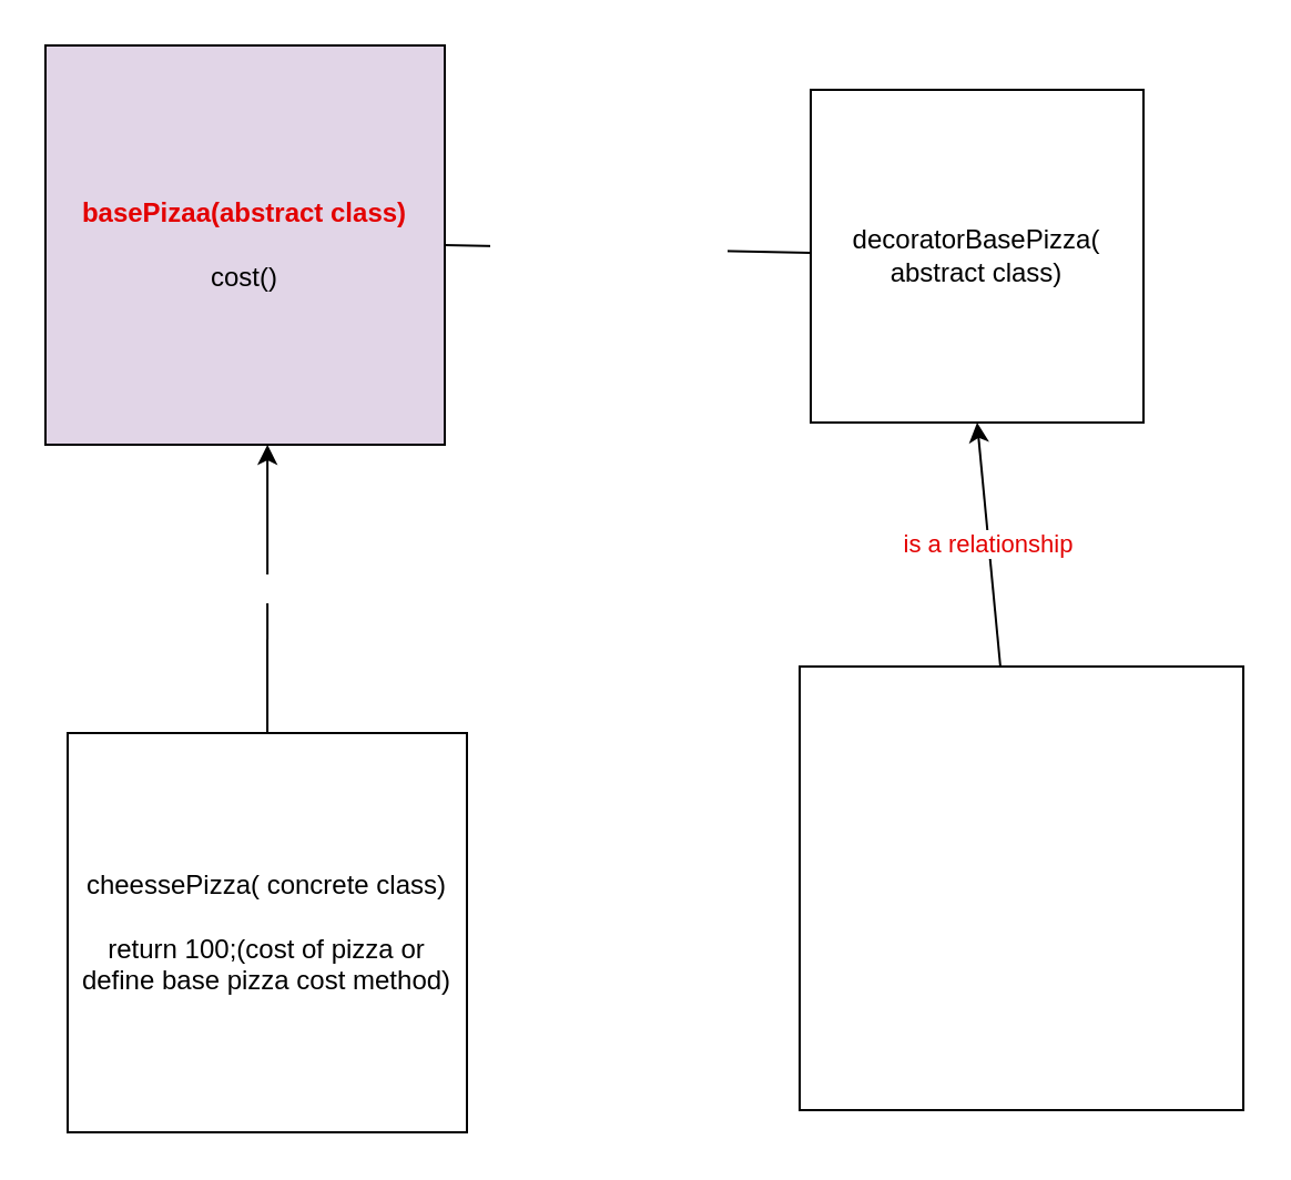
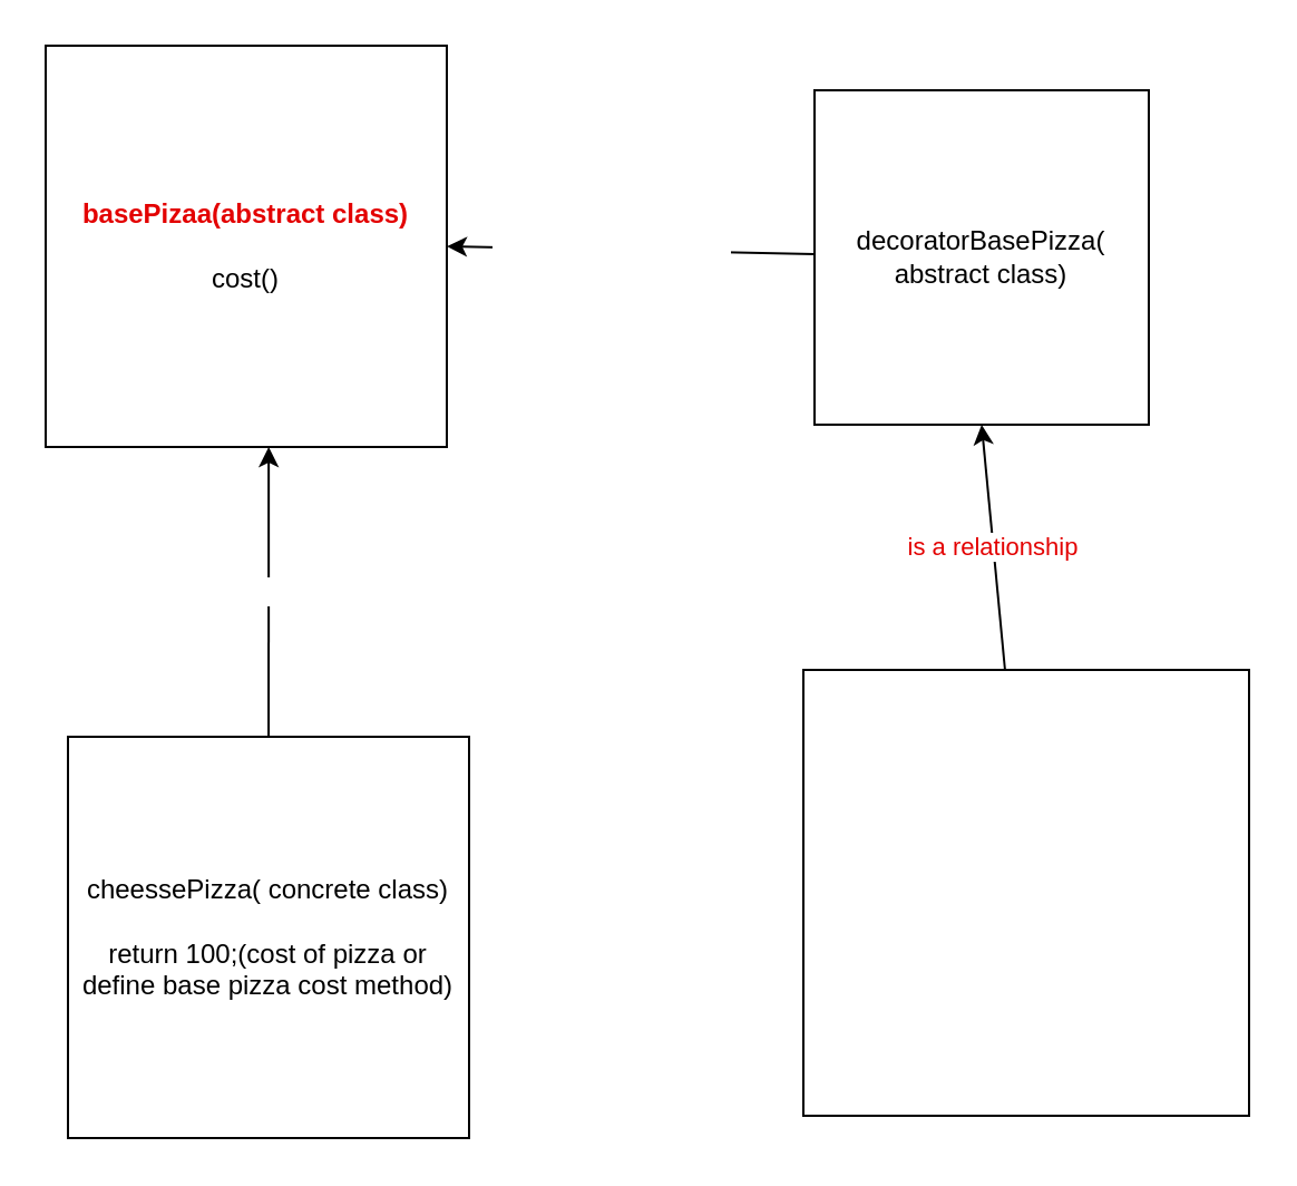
  <mxCell id="0" />
  <mxCell id="1" parent="0" />
- <mxCell id="2" value="&lt;b&gt;&lt;font color=&quot;#e30000&quot;&gt;basePizaa(abstract class)&lt;/font&gt;&lt;/b&gt;&lt;br&gt;&lt;br&gt;cost()" style="whiteSpace=wrap;html=1;aspect=fixed;fillColor=#e1d5e7;" vertex="1" parent="1"><mxGeometry x="20" y="20" width="180" height="180" as="geometry" /></mxCell>
+ <mxCell id="2" value="&lt;b&gt;&lt;font color=&quot;#e30000&quot;&gt;basePizaa(abstract class)&lt;/font&gt;&lt;/b&gt;&lt;br&gt;&lt;br&gt;cost()" style="whiteSpace=wrap;html=1;aspect=fixed;" vertex="1" parent="1"><mxGeometry x="20" y="20" width="180" height="180" as="geometry" /></mxCell>
  <mxCell id="3" value="is a relationship" style="edgeStyle=none;html=1;entryX=0.556;entryY=1;entryDx=0;entryDy=0;entryPerimeter=0;fontColor=#FFFFFF;" edge="1" parent="1" source="4" target="2"><mxGeometry relative="1" as="geometry" /></mxCell>
  <mxCell id="4" value="cheessePizza( concrete class)&lt;br&gt;&lt;br&gt;return 100;(cost of pizza or define base pizza cost method)" style="whiteSpace=wrap;html=1;aspect=fixed;" vertex="1" parent="1"><mxGeometry x="30" y="330" width="180" height="180" as="geometry" /></mxCell>
- <mxCell id="5" style="edgeStyle=none;html=1;entryX=1;entryY=0.5;entryDx=0;entryDy=0;endArrow=none;" edge="1" parent="1" source="7" target="2"><mxGeometry relative="1" as="geometry" /></mxCell>
+ <mxCell id="5" style="edgeStyle=none;html=1;entryX=1;entryY=0.5;entryDx=0;entryDy=0;" edge="1" parent="1" source="7" target="2"><mxGeometry relative="1" as="geometry" /></mxCell>
  <mxCell id="6" value="is a/has a relationship" style="edgeLabel;html=1;align=center;verticalAlign=middle;resizable=0;points=[];fontColor=#FFFFFF;" vertex="1" connectable="0" parent="5"><mxGeometry x="0.112" y="-1" relative="1" as="geometry"><mxPoint as="offset" /></mxGeometry></mxCell>
  <mxCell id="7" value="decoratorBasePizza(&lt;br&gt;abstract class)" style="whiteSpace=wrap;html=1;aspect=fixed;" vertex="1" parent="1"><mxGeometry x="365" y="40" width="150" height="150" as="geometry" /></mxCell>
  <mxCell id="8" value="is a relationship" style="edgeStyle=none;html=1;entryX=0.5;entryY=1;entryDx=0;entryDy=0;fontColor=#E30000;" edge="1" parent="1" source="9" target="7"><mxGeometry relative="1" as="geometry" /></mxCell>
  <mxCell id="9" value="&lt;font color=&quot;#ffffff&quot;&gt;extraChessaPizza( concrete class)&lt;br&gt;&lt;br&gt;basePizza basePizza;&lt;br&gt;&lt;br&gt;return this.basepizza.cost()+10;&lt;br&gt;&lt;/font&gt;" style="whiteSpace=wrap;html=1;aspect=fixed;fontColor=#E30000;" vertex="1" parent="1"><mxGeometry x="360" y="300" width="200" height="200" as="geometry" /></mxCell>
